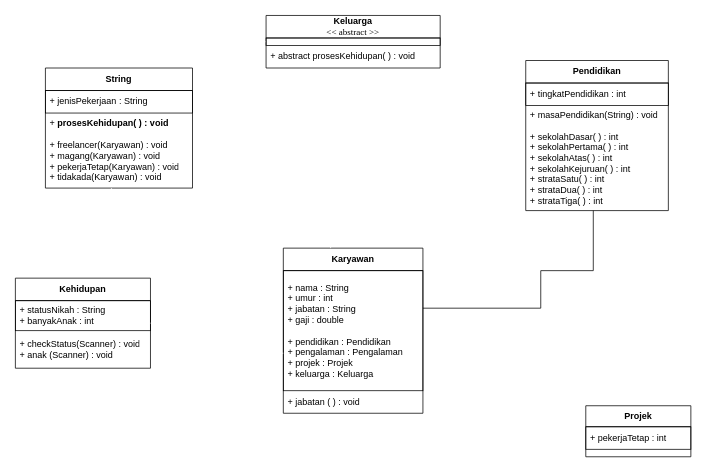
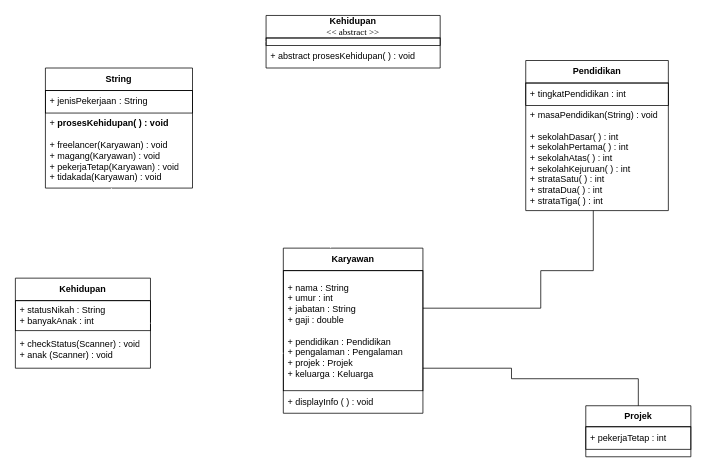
  <mxCell id="0" />
  <mxCell id="1" parent="0" />
- <mxCell id="2" value="&lt;b&gt;Keluarga&lt;/b&gt;&lt;br&gt;&lt;font face=&quot;Tahoma&quot;&gt;&amp;lt;&amp;lt; abstract &amp;gt;&amp;gt;&lt;/font&gt;" style="swimlane;fontStyle=0;childLayout=stackLayout;horizontal=1;startSize=30;horizontalStack=0;resizeParent=1;resizeParentMax=0;resizeLast=0;collapsible=1;marginBottom=0;whiteSpace=wrap;html=1;" vertex="1" parent="1"><mxGeometry x="354" y="20" width="232" height="70" as="geometry" /></mxCell>
+ <mxCell id="2" value="&lt;b&gt;Kehidupan&lt;/b&gt;&lt;br&gt;&lt;font face=&quot;Tahoma&quot;&gt;&amp;lt;&amp;lt; abstract &amp;gt;&amp;gt;&lt;/font&gt;" style="swimlane;fontStyle=0;childLayout=stackLayout;horizontal=1;startSize=30;horizontalStack=0;resizeParent=1;resizeParentMax=0;resizeLast=0;collapsible=1;marginBottom=0;whiteSpace=wrap;html=1;" vertex="1" parent="1"><mxGeometry x="354" y="20" width="232" height="70" as="geometry" /></mxCell>
  <mxCell id="3" value="" style="text;strokeColor=default;fillColor=none;align=left;verticalAlign=middle;spacingLeft=4;spacingRight=4;overflow=hidden;points=[[0,0.5],[1,0.5]];portConstraint=eastwest;rotatable=0;whiteSpace=wrap;html=1;" vertex="1" parent="2"><mxGeometry y="30" width="232" height="10" as="geometry" /></mxCell>
  <mxCell id="4" value="+ abstract prosesKehidupan( ) : void" style="text;strokeColor=none;fillColor=none;align=left;verticalAlign=middle;spacingLeft=4;spacingRight=4;overflow=hidden;points=[[0,0.5],[1,0.5]];portConstraint=eastwest;rotatable=0;whiteSpace=wrap;html=1;" vertex="1" parent="2"><mxGeometry y="40" width="232" height="30" as="geometry" /></mxCell>
  <mxCell id="5" style="edgeStyle=orthogonalEdgeStyle;rounded=0;orthogonalLoop=1;jettySize=auto;html=1;strokeColor=#FFFFFF;" edge="1" parent="1" source="6" target="2"><mxGeometry relative="1" as="geometry" /></mxCell>
  <mxCell id="6" value="&lt;b&gt;String&lt;/b&gt;" style="swimlane;fontStyle=0;childLayout=stackLayout;horizontal=1;startSize=30;horizontalStack=0;resizeParent=1;resizeParentMax=0;resizeLast=0;collapsible=1;marginBottom=0;whiteSpace=wrap;html=1;" vertex="1" parent="1"><mxGeometry x="60" y="90" width="196" height="160" as="geometry" /></mxCell>
  <mxCell id="7" value="+ jenisPekerjaan : String" style="text;strokeColor=default;fillColor=none;align=left;verticalAlign=middle;spacingLeft=4;spacingRight=4;overflow=hidden;points=[[0,0.5],[1,0.5]];portConstraint=eastwest;rotatable=0;whiteSpace=wrap;html=1;" vertex="1" parent="6"><mxGeometry y="30" width="196" height="30" as="geometry" /></mxCell>
  <mxCell id="8" value="&lt;div&gt;+ &lt;b&gt;prosesKehidupan( ) : void&lt;/b&gt;&lt;/div&gt;&lt;div&gt;&lt;br&gt;&lt;/div&gt;+&amp;nbsp;freelancer(Karyawan) : void&lt;div&gt;+ magang(Karyawan) : void&lt;/div&gt;&lt;div&gt;+ pekerjaTetap(Karyawan) : void&lt;/div&gt;&lt;div&gt;+ tidakada(Karyawan) : void&lt;br&gt;&lt;/div&gt;" style="text;strokeColor=none;fillColor=none;align=left;verticalAlign=middle;spacingLeft=4;spacingRight=4;overflow=hidden;points=[[0,0.5],[1,0.5]];portConstraint=eastwest;rotatable=0;whiteSpace=wrap;html=1;" vertex="1" parent="6"><mxGeometry y="60" width="196" height="100" as="geometry" /></mxCell>
  <mxCell id="9" value="&lt;b&gt;Projek&lt;/b&gt;" style="swimlane;fontStyle=0;childLayout=stackLayout;horizontal=1;startSize=28;horizontalStack=0;resizeParent=1;resizeParentMax=0;resizeLast=0;collapsible=1;marginBottom=0;whiteSpace=wrap;html=1;" vertex="1" parent="1"><mxGeometry x="780" y="540" width="140" height="68" as="geometry" /></mxCell>
  <mxCell id="10" value="+ pekerjaTetap : int" style="text;strokeColor=default;fillColor=none;align=left;verticalAlign=middle;spacingLeft=4;spacingRight=4;overflow=hidden;points=[[0,0.5],[1,0.5]];portConstraint=eastwest;rotatable=0;whiteSpace=wrap;html=1;" vertex="1" parent="9"><mxGeometry y="28" width="140" height="30" as="geometry" /></mxCell>
  <mxCell id="11" style="text;strokeColor=none;fillColor=none;align=left;verticalAlign=middle;spacingLeft=4;spacingRight=4;overflow=hidden;points=[[0,0.5],[1,0.5]];portConstraint=eastwest;rotatable=0;whiteSpace=wrap;html=1;" vertex="1" parent="9"><mxGeometry y="58" width="140" height="10" as="geometry" /></mxCell>
  <mxCell id="12" value="&lt;b&gt;Pendidikan&lt;/b&gt;" style="swimlane;fontStyle=0;childLayout=stackLayout;horizontal=1;startSize=30;horizontalStack=0;resizeParent=1;resizeParentMax=0;resizeLast=0;collapsible=1;marginBottom=0;whiteSpace=wrap;html=1;" vertex="1" parent="1"><mxGeometry x="700" y="80" width="190" height="200" as="geometry" /></mxCell>
  <mxCell id="13" value="+ tingkatPendidikan : int" style="text;strokeColor=default;fillColor=none;align=left;verticalAlign=middle;spacingLeft=4;spacingRight=4;overflow=hidden;points=[[0,0.5],[1,0.5]];portConstraint=eastwest;rotatable=0;whiteSpace=wrap;html=1;" vertex="1" parent="12"><mxGeometry y="30" width="190" height="30" as="geometry" /></mxCell>
  <mxCell id="14" value="+ masaPendidikan(String) : void&lt;div&gt;&lt;br&gt;&lt;/div&gt;&lt;div&gt;+&amp;nbsp;sekolahDasar( ) : int&lt;/div&gt;&lt;div&gt;+&amp;nbsp;sekolahPertama( ) : int&lt;/div&gt;&lt;div&gt;+&amp;nbsp;sekolahAtas( ) : int&lt;/div&gt;&lt;div&gt;+&amp;nbsp;sekolahKejuruan( ) : int&lt;br&gt;&lt;/div&gt;&lt;div&gt;+ strataSatu( ) : int&lt;/div&gt;&lt;div&gt;+ strataDua( ) : int&lt;br&gt;&lt;/div&gt;&lt;div&gt;+ strataTiga( ) : int&lt;br&gt;&lt;/div&gt;" style="text;strokeColor=none;fillColor=none;align=left;verticalAlign=middle;spacingLeft=4;spacingRight=4;overflow=hidden;points=[[0,0.5],[1,0.5]];portConstraint=eastwest;rotatable=0;whiteSpace=wrap;html=1;" vertex="1" parent="12"><mxGeometry y="60" width="190" height="140" as="geometry" /></mxCell>
  <mxCell id="15" value="&lt;b&gt;Karyawan&lt;/b&gt;" style="swimlane;fontStyle=0;childLayout=stackLayout;horizontal=1;startSize=30;horizontalStack=0;resizeParent=1;resizeParentMax=0;resizeLast=0;collapsible=1;marginBottom=0;whiteSpace=wrap;html=1;" vertex="1" parent="1"><mxGeometry x="377" y="330" width="186" height="220" as="geometry" /></mxCell>
  <mxCell id="16" value="+ nama : String&lt;div&gt;+ umur : int&lt;/div&gt;&lt;div&gt;+ jabatan : String&lt;/div&gt;&lt;div&gt;+ gaji : double&lt;/div&gt;&lt;div&gt;&lt;br&gt;&lt;/div&gt;&lt;div&gt;+ pendidikan : Pendidikan&lt;/div&gt;&lt;div&gt;+ pengalaman : Pengalaman&lt;/div&gt;&lt;div&gt;+ projek : Projek&lt;/div&gt;&lt;div&gt;+ keluarga : Keluarga&lt;/div&gt;" style="text;strokeColor=default;fillColor=none;align=left;verticalAlign=middle;spacingLeft=4;spacingRight=4;overflow=hidden;points=[[0,0.5],[1,0.5]];portConstraint=eastwest;rotatable=0;whiteSpace=wrap;html=1;" vertex="1" parent="15"><mxGeometry y="30" width="186" height="160" as="geometry" /></mxCell>
- <mxCell id="17" value="+ jabatan ( ) : void" style="text;strokeColor=none;fillColor=none;align=left;verticalAlign=middle;spacingLeft=4;spacingRight=4;overflow=hidden;points=[[0,0.5],[1,0.5]];portConstraint=eastwest;rotatable=0;whiteSpace=wrap;html=1;" vertex="1" parent="15"><mxGeometry y="190" width="186" height="30" as="geometry" /></mxCell>
+ <mxCell id="17" value="+ displayInfo ( ) : void" style="text;strokeColor=none;fillColor=none;align=left;verticalAlign=middle;spacingLeft=4;spacingRight=4;overflow=hidden;points=[[0,0.5],[1,0.5]];portConstraint=eastwest;rotatable=0;whiteSpace=wrap;html=1;" vertex="1" parent="15"><mxGeometry y="190" width="186" height="30" as="geometry" /></mxCell>
  <mxCell id="18" value="&lt;b&gt;Kehidupan&lt;/b&gt;" style="swimlane;fontStyle=0;childLayout=stackLayout;horizontal=1;startSize=30;horizontalStack=0;resizeParent=1;resizeParentMax=0;resizeLast=0;collapsible=1;marginBottom=0;whiteSpace=wrap;html=1;" vertex="1" parent="1"><mxGeometry x="20" y="370" width="180" height="120" as="geometry" /></mxCell>
  <mxCell id="19" value="+ statusNikah : String&lt;div&gt;+ banyakAnak : int&lt;/div&gt;" style="text;strokeColor=default;fillColor=none;align=left;verticalAlign=middle;spacingLeft=4;spacingRight=4;overflow=hidden;points=[[0,0.5],[1,0.5]];portConstraint=eastwest;rotatable=0;whiteSpace=wrap;html=1;" vertex="1" parent="18"><mxGeometry y="30" width="180" height="40" as="geometry" /></mxCell>
  <mxCell id="20" value="+&amp;nbsp;checkStatus(Scanner) : void&lt;div&gt;+ anak (Scanner) : void&lt;/div&gt;" style="text;strokeColor=none;fillColor=none;align=left;verticalAlign=middle;spacingLeft=4;spacingRight=4;overflow=hidden;points=[[0,0.5],[1,0.5]];portConstraint=eastwest;rotatable=0;whiteSpace=wrap;html=1;" vertex="1" parent="18"><mxGeometry y="70" width="180" height="50" as="geometry" /></mxCell>
+ <mxCell id="21" value="" style="endArrow=none;html=1;rounded=0;edgeStyle=orthogonalEdgeStyle;" edge="1" parent="1" source="15" target="9"><mxGeometry width="50" height="50" relative="1" as="geometry"><mxPoint x="580" y="450" as="sourcePoint" /><mxPoint x="630" y="400" as="targetPoint" /><Array as="points"><mxPoint x="681" y="490" /><mxPoint x="681" y="504" /></Array></mxGeometry></mxCell>
  <mxCell id="22" value="" style="endArrow=none;html=1;rounded=0;edgeStyle=orthogonalEdgeStyle;strokeColor=default;" edge="1" parent="1" source="15" target="12"><mxGeometry width="50" height="50" relative="1" as="geometry"><mxPoint x="240" y="310" as="sourcePoint" /><mxPoint x="800" y="250" as="targetPoint" /><Array as="points"><mxPoint x="720" y="410" /><mxPoint x="720" y="360" /><mxPoint x="790" y="360" /></Array></mxGeometry></mxCell>
  <mxCell id="23" value="" style="endArrow=none;html=1;rounded=0;edgeStyle=orthogonalEdgeStyle;strokeColor=#FFFFFF;" edge="1" parent="1" source="15" target="6"><mxGeometry width="50" height="50" relative="1" as="geometry"><mxPoint x="650" y="330" as="sourcePoint" /><mxPoint x="700" y="280" as="targetPoint" /><Array as="points"><mxPoint x="440" y="290" /><mxPoint x="148" y="290" /></Array></mxGeometry></mxCell>
  <mxCell id="24" value="" style="endArrow=none;html=1;rounded=0;edgeStyle=orthogonalEdgeStyle;strokeColor=#FFFFFF;fillColor=#f5f5f5;" edge="1" parent="1" source="18" target="15"><mxGeometry width="50" height="50" relative="1" as="geometry"><mxPoint x="250" y="500" as="sourcePoint" /><mxPoint x="310" y="380" as="targetPoint" /><Array as="points"><mxPoint x="294" y="430" /><mxPoint x="294" y="470" /></Array></mxGeometry></mxCell>
